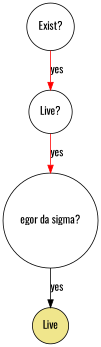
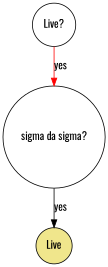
  digraph {
    fontname=Oswald
    node [fillcolor=white fontname=Oswald shape=circle style=filled]
    edge [color=red fontname=Oswald]
-   "Exist?"
    "Live?"
-   "egor da sigma?"
+   "egor da sigma?" [label="sigma da sigma?"]
    n4 [fillcolor=khaki label=Live]
-   "Exist?" -> "Live?" [label=yes]
    "Live?" -> "egor da sigma?" [label=yes]
    "egor da sigma?" -> n4 [color=black label=yes]
  }
